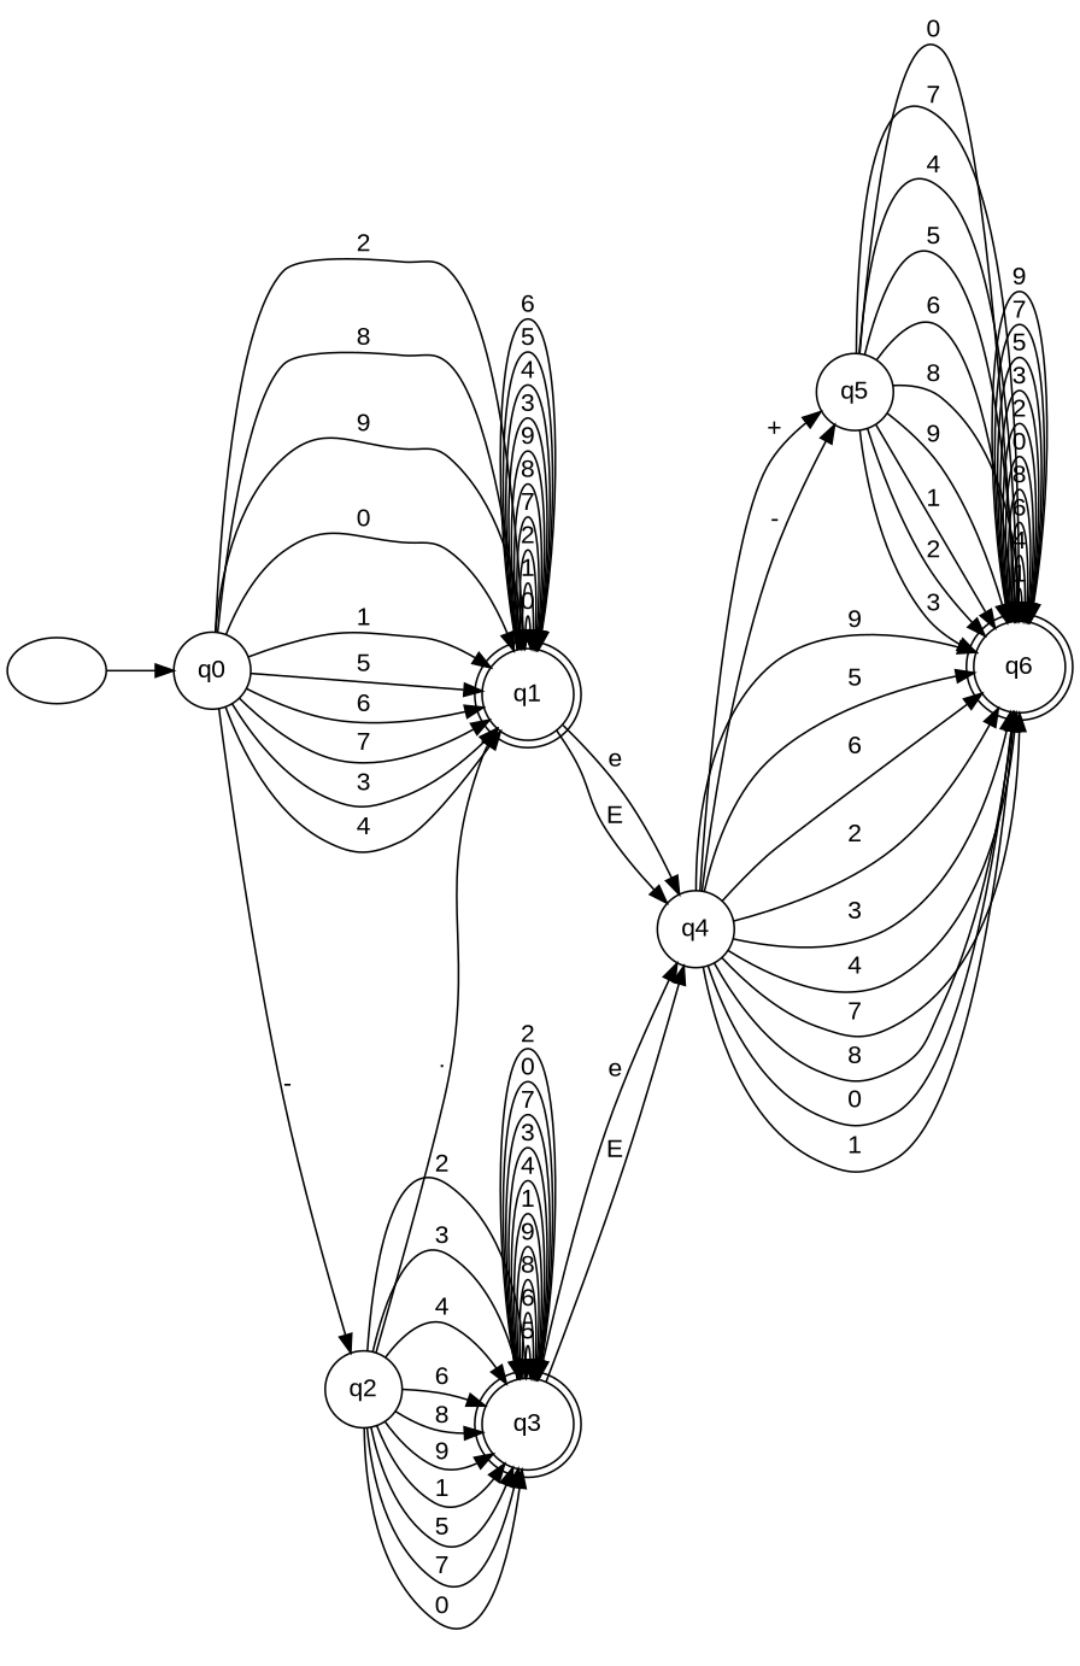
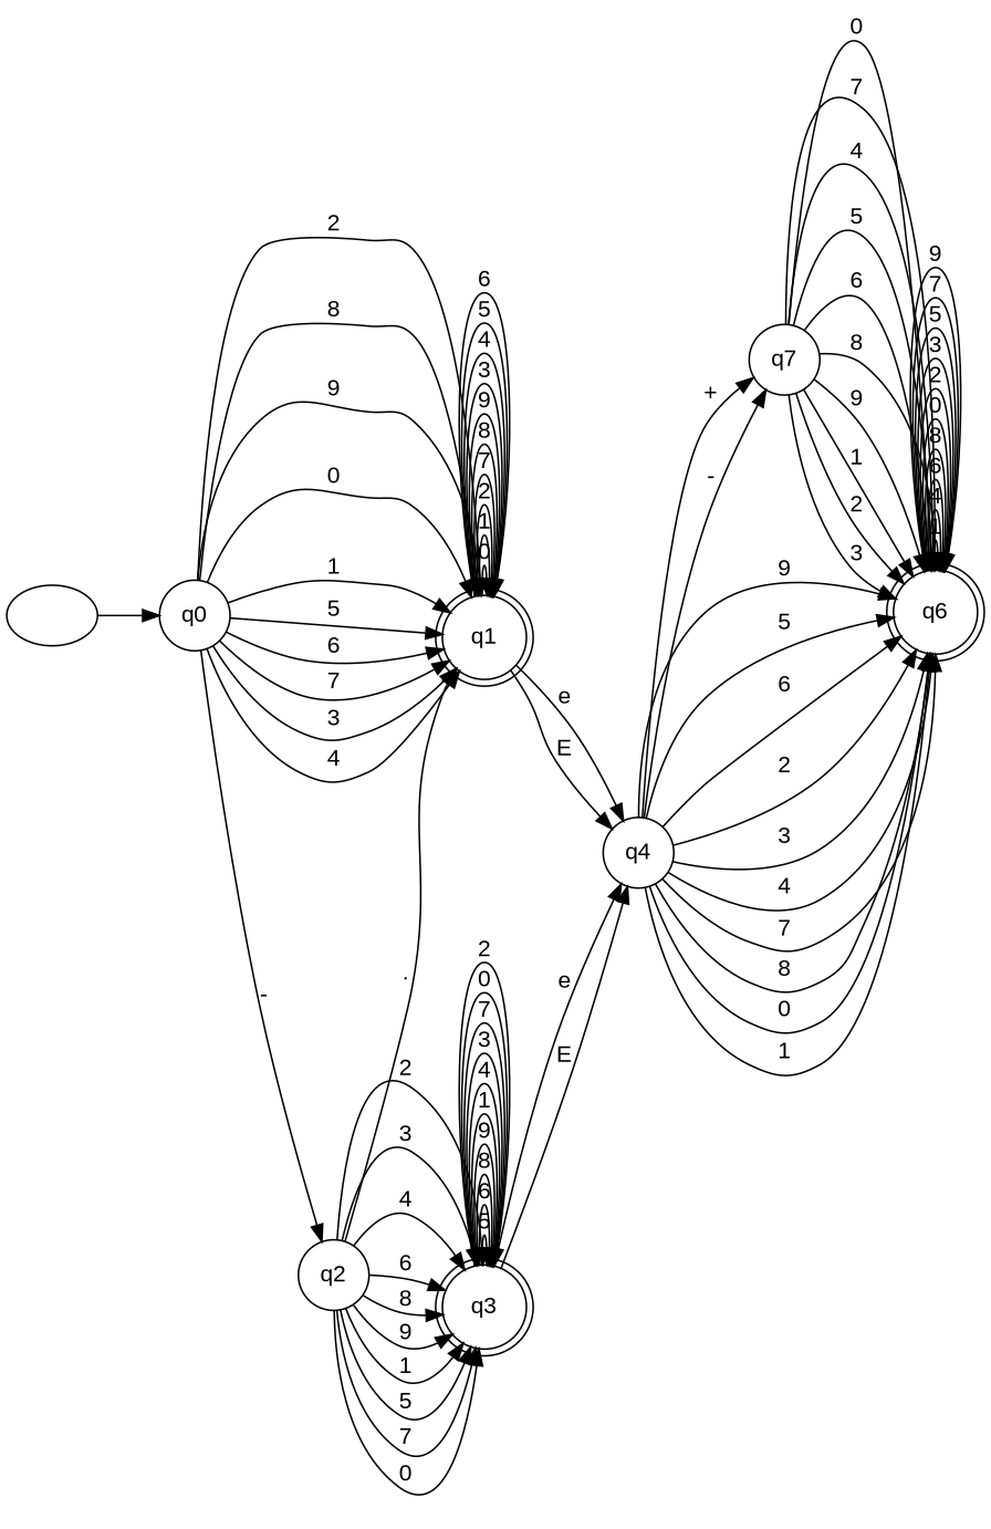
  digraph {
    fontname="Liberation Sans"
    rankdir=LR
    node [fontname="Liberation Sans" shape=circle]
    edge [fontname="Liberation Sans"]
    q1 [shape=doublecircle]
    q0
    q2
    "" [shape=""]
    q4
    q3 [shape=doublecircle]
-   q5
+   q5 [label=q7]
    q6 [shape=doublecircle]
    q1 -> q1 [label=0]
    q1 -> q1 [label=1]
    q1 -> q1 [label=2]
    q1 -> q1 [label=7]
    q1 -> q1 [label=8]
    q1 -> q1 [label=9]
    q1 -> q1 [label=3]
    q1 -> q1 [label=4]
    q1 -> q1 [label=5]
    q1 -> q1 [label=6]
    q1 -> q4 [label=e]
    q1 -> q4 [label=E]
    q0 -> q1 [label=2]
    q0 -> q1 [label=8]
    q0 -> q1 [label=9]
    q0 -> q1 [label=0]
    q0 -> q1 [label=1]
    q0 -> q1 [label=5]
    q0 -> q1 [label=6]
    q0 -> q1 [label=7]
    q0 -> q1 [label=3]
    q0 -> q1 [label=4]
    q0 -> q2 [label="-"]
    q2 -> q1 [label="."]
    q2 -> q3 [label=2]
    q2 -> q3 [label=3]
    q2 -> q3 [label=4]
    q2 -> q3 [label=6]
    q2 -> q3 [label=8]
    q2 -> q3 [label=9]
    q2 -> q3 [label=1]
    q2 -> q3 [label=5]
    q2 -> q3 [label=7]
    q2 -> q3 [label=0]
    "" -> q0
    q4 -> q5 [label="+"]
    q4 -> q5 [label="-"]
    q4 -> q6 [label=9]
    q4 -> q6 [label=5]
    q4 -> q6 [label=6]
    q4 -> q6 [label=2]
    q4 -> q6 [label=3]
    q4 -> q6 [label=4]
    q4 -> q6 [label=7]
    q4 -> q6 [label=8]
    q4 -> q6 [label=0]
    q4 -> q6 [label=1]
    q3 -> q4 [label=e]
    q3 -> q4 [label=E]
    q3 -> q3 [label=5]
    q3 -> q3 [label=6]
    q3 -> q3 [label=8]
    q3 -> q3 [label=9]
    q3 -> q3 [label=1]
    q3 -> q3 [label=4]
    q3 -> q3 [label=3]
    q3 -> q3 [label=7]
    q3 -> q3 [label=0]
    q3 -> q3 [label=2]
    q5 -> q6 [label=0]
    q5 -> q6 [label=7]
    q5 -> q6 [label=4]
    q5 -> q6 [label=5]
    q5 -> q6 [label=6]
    q5 -> q6 [label=8]
    q5 -> q6 [label=9]
    q5 -> q6 [label=1]
    q5 -> q6 [label=2]
    q5 -> q6 [label=3]
    q6 -> q6 [label=1]
    q6 -> q6 [label=4]
    q6 -> q6 [label=6]
    q6 -> q6 [label=8]
    q6 -> q6 [label=0]
    q6 -> q6 [label=2]
    q6 -> q6 [label=3]
    q6 -> q6 [label=5]
    q6 -> q6 [label=7]
    q6 -> q6 [label=9]
  }
